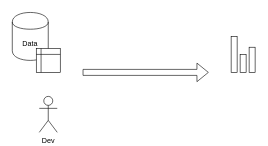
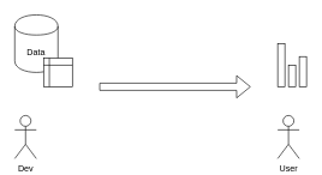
  <mxCell id="0" />
  <mxCell id="1" parent="0" />
- <mxCell id="2" value="Dev" style="shape=umlActor;verticalLabelPosition=bottom;labelBackgroundColor=#ffffff;verticalAlign=top;html=1;outlineConnect=0;" parent="1" vertex="1"><mxGeometry x="65" y="160" width="30" height="60" as="geometry" /></mxCell>
+ <mxCell id="2" value="Dev" style="shape=umlActor;verticalLabelPosition=bottom;labelBackgroundColor=#ffffff;verticalAlign=top;html=1;outlineConnect=0;" parent="1" vertex="1"><mxGeometry x="20" y="160" width="30" height="60" as="geometry" /></mxCell>
+ <mxCell id="3" value="User" style="shape=umlActor;verticalLabelPosition=bottom;labelBackgroundColor=#ffffff;verticalAlign=top;html=1;outlineConnect=0;" parent="1" vertex="1"><mxGeometry x="385" y="160" width="30" height="60" as="geometry" /></mxCell>
  <mxCell id="4" value="" style="group" vertex="1" connectable="0" parent="1"><mxGeometry x="385" y="60" width="40" height="60" as="geometry" /></mxCell>
  <mxCell id="5" value="" style="rounded=0;whiteSpace=wrap;html=1;" vertex="1" parent="4"><mxGeometry width="10" height="60" as="geometry" /></mxCell>
  <mxCell id="6" value="" style="rounded=0;whiteSpace=wrap;html=1;" vertex="1" parent="4"><mxGeometry x="15" y="30" width="10" height="30" as="geometry" /></mxCell>
  <mxCell id="7" value="" style="rounded=0;whiteSpace=wrap;html=1;" vertex="1" parent="4"><mxGeometry x="30" y="18" width="10" height="42" as="geometry" /></mxCell>
  <mxCell id="8" value="Data" style="shape=cylinder;whiteSpace=wrap;html=1;boundedLbl=1;backgroundOutline=1;" vertex="1" parent="1"><mxGeometry x="20" y="20" width="60" height="80" as="geometry" /></mxCell>
  <mxCell id="9" value="" style="shape=internalStorage;whiteSpace=wrap;html=1;backgroundOutline=1;dx=8;dy=10;" vertex="1" parent="1"><mxGeometry x="60" y="80" width="40" height="40" as="geometry" /></mxCell>
  <mxCell id="10" value="" style="shape=flexArrow;endArrow=classic;html=1;" edge="1" parent="1"><mxGeometry width="50" height="50" relative="1" as="geometry"><mxPoint x="137.5" y="120" as="sourcePoint" /><mxPoint x="347.5" y="120" as="targetPoint" /></mxGeometry></mxCell>
